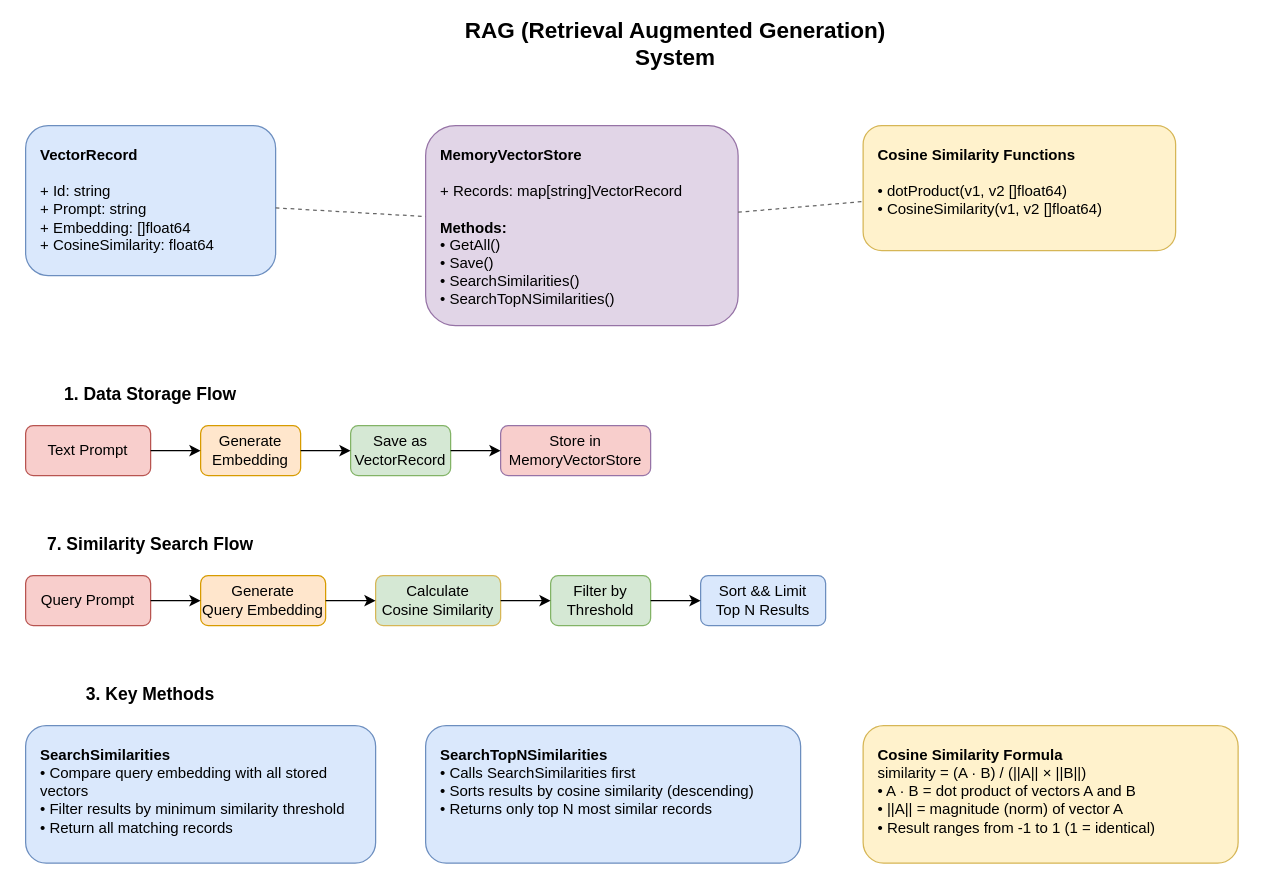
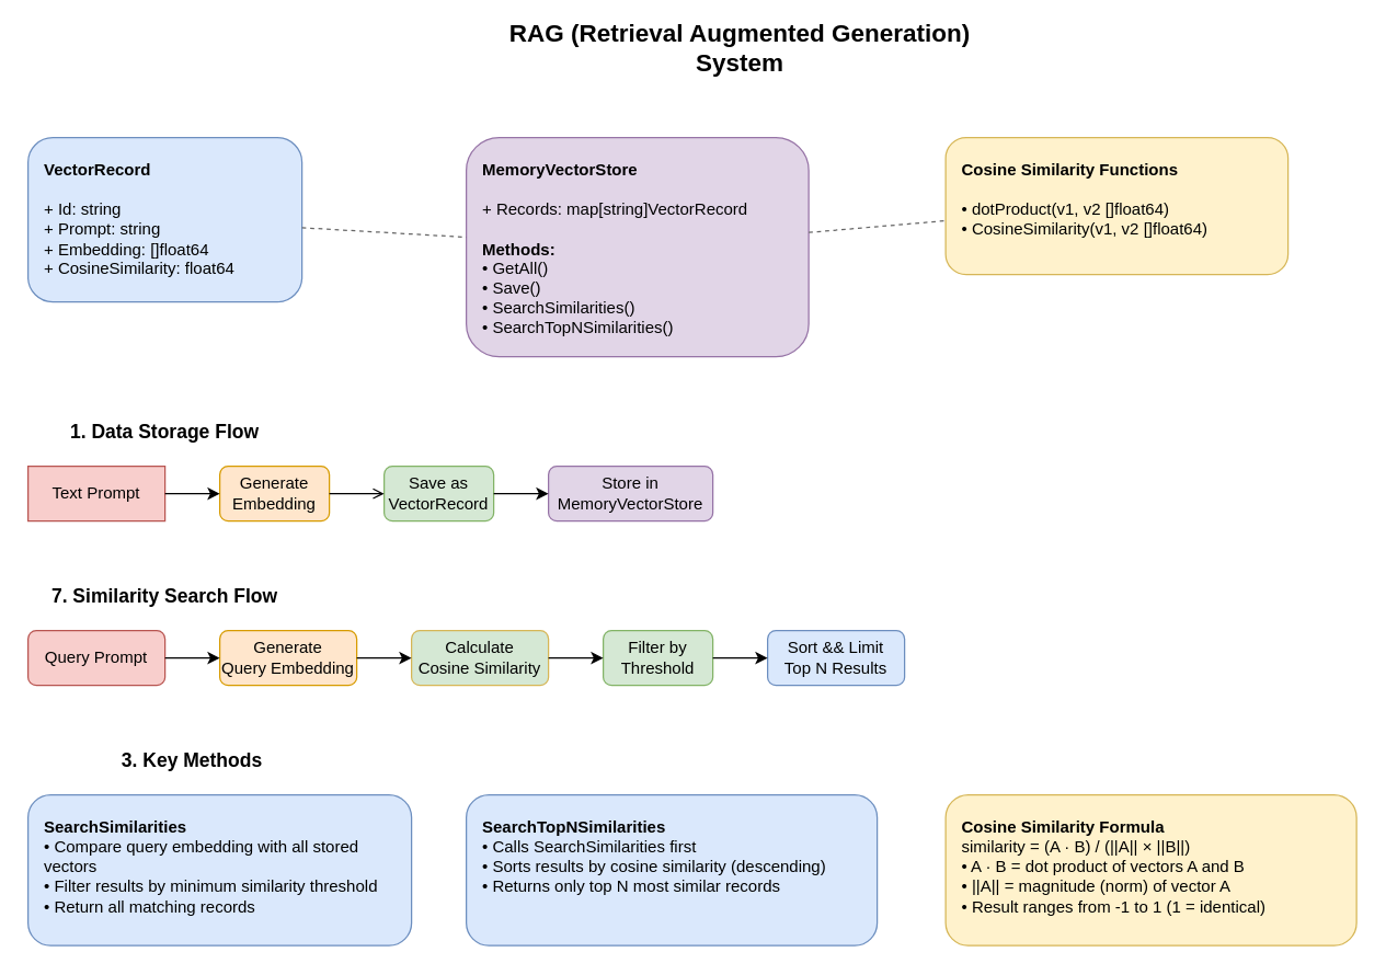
  <mxCell id="0" />
  <mxCell id="1" parent="0" />
  <mxCell id="2" value="RAG (Retrieval Augmented Generation) System" style="text;html=1;strokeColor=none;fillColor=none;align=center;verticalAlign=middle;whiteSpace=wrap;rounded=0;fontSize=18;fontStyle=1;" parent="1" vertex="1"><mxGeometry x="340" y="20" width="400" height="30" as="geometry" /></mxCell>
  <mxCell id="3" value="&lt;b&gt;VectorRecord&lt;/b&gt;&lt;br/&gt;&lt;br/&gt;+ Id: string&lt;br/&gt;+ Prompt: string&lt;br/&gt;+ Embedding: []float64&lt;br/&gt;+ CosineSimilarity: float64" style="rounded=1;whiteSpace=wrap;html=1;fillColor=#dae8fc;strokeColor=#6c8ebf;align=left;verticalAlign=top;spacingLeft=10;spacingTop=10;" parent="1" vertex="1"><mxGeometry x="20" y="100" width="200" height="120" as="geometry" /></mxCell>
  <mxCell id="4" value="&lt;b&gt;MemoryVectorStore&lt;/b&gt;&lt;br/&gt;&lt;br/&gt;+ Records: map[string]VectorRecord&lt;br/&gt;&lt;br/&gt;&lt;b&gt;Methods:&lt;/b&gt;&lt;br/&gt;• GetAll()&lt;br/&gt;• Save()&lt;br/&gt;• SearchSimilarities()&lt;br/&gt;• SearchTopNSimilarities()" style="rounded=1;whiteSpace=wrap;html=1;fillColor=#e1d5e7;strokeColor=#9673a6;align=left;verticalAlign=top;spacingLeft=10;spacingTop=10;" parent="1" vertex="1"><mxGeometry x="340" y="100" width="250" height="160" as="geometry" /></mxCell>
  <mxCell id="5" value="&lt;b&gt;Cosine Similarity Functions&lt;/b&gt;&lt;br/&gt;&lt;br/&gt;• dotProduct(v1, v2 []float64)&lt;br/&gt;• CosineSimilarity(v1, v2 []float64)" style="rounded=1;whiteSpace=wrap;html=1;fillColor=#fff2cc;strokeColor=#d6b656;align=left;verticalAlign=top;spacingLeft=10;spacingTop=10;" parent="1" vertex="1"><mxGeometry x="690" y="100" width="250" height="100" as="geometry" /></mxCell>
  <mxCell id="6" value="&lt;b&gt;1. Data Storage Flow&lt;/b&gt;" style="text;html=1;strokeColor=none;fillColor=none;align=center;verticalAlign=middle;whiteSpace=wrap;rounded=0;fontSize=14;fontStyle=1;" parent="1" vertex="1"><mxGeometry x="20" y="300" width="200" height="30" as="geometry" /></mxCell>
- <mxCell id="7" value="Text Prompt" style="rounded=1;whiteSpace=wrap;html=1;fillColor=#f8cecc;strokeColor=#b85450;" parent="1" vertex="1"><mxGeometry x="20" y="340" width="100" height="40" as="geometry" /></mxCell>
+ <mxCell id="7" value="Text Prompt" style="whiteSpace=wrap;html=1;fillColor=#f8cecc;strokeColor=#b85450;rounded=0;" parent="1" vertex="1"><mxGeometry x="20" y="340" width="100" height="40" as="geometry" /></mxCell>
  <mxCell id="8" value="Generate&lt;br/&gt;Embedding" style="rounded=1;whiteSpace=wrap;html=1;fillColor=#ffe6cc;strokeColor=#d79b00;" parent="1" vertex="1"><mxGeometry x="160" y="340" width="80" height="40" as="geometry" /></mxCell>
  <mxCell id="9" value="Save as&lt;br/&gt;VectorRecord" style="rounded=1;whiteSpace=wrap;html=1;fillColor=#d5e8d4;strokeColor=#82b366;" parent="1" vertex="1"><mxGeometry x="280" y="340" width="80" height="40" as="geometry" /></mxCell>
- <mxCell id="10" value="Store in&lt;br/&gt;MemoryVectorStore" style="rounded=1;whiteSpace=wrap;html=1;fillColor=#f8cecc;strokeColor=#9673a6;" parent="1" vertex="1"><mxGeometry x="400" y="340" width="120" height="40" as="geometry" /></mxCell>
+ <mxCell id="10" value="Store in&lt;br/&gt;MemoryVectorStore" style="rounded=1;whiteSpace=wrap;html=1;fillColor=#e1d5e7;strokeColor=#9673a6;" parent="1" vertex="1"><mxGeometry x="400" y="340" width="120" height="40" as="geometry" /></mxCell>
  <mxCell id="11" value="&lt;b&gt;7. Similarity Search Flow&lt;/b&gt;" style="text;html=1;strokeColor=none;fillColor=none;align=center;verticalAlign=middle;whiteSpace=wrap;rounded=0;fontSize=14;fontStyle=1;" parent="1" vertex="1"><mxGeometry x="20" y="420" width="200" height="30" as="geometry" /></mxCell>
  <mxCell id="12" value="Query Prompt" style="rounded=1;whiteSpace=wrap;html=1;fillColor=#f8cecc;strokeColor=#b85450;" parent="1" vertex="1"><mxGeometry x="20" y="460" width="100" height="40" as="geometry" /></mxCell>
  <mxCell id="13" value="Generate&lt;br/&gt;Query Embedding" style="rounded=1;whiteSpace=wrap;html=1;fillColor=#ffe6cc;strokeColor=#d79b00;" parent="1" vertex="1"><mxGeometry x="160" y="460" width="100" height="40" as="geometry" /></mxCell>
  <mxCell id="14" value="Calculate&lt;br/&gt;Cosine Similarity" style="rounded=1;whiteSpace=wrap;html=1;fillColor=#d5e8d4;strokeColor=#d6b656;" parent="1" vertex="1"><mxGeometry x="300" y="460" width="100" height="40" as="geometry" /></mxCell>
  <mxCell id="15" value="Filter by&lt;br/&gt;Threshold" style="rounded=1;whiteSpace=wrap;html=1;fillColor=#d5e8d4;strokeColor=#82b366;" parent="1" vertex="1"><mxGeometry x="440" y="460" width="80" height="40" as="geometry" /></mxCell>
  <mxCell id="16" value="Sort &amp;&amp; Limit&lt;br/&gt;Top N Results" style="rounded=1;whiteSpace=wrap;html=1;fillColor=#dae8fc;strokeColor=#6c8ebf;" parent="1" vertex="1"><mxGeometry x="560" y="460" width="100" height="40" as="geometry" /></mxCell>
- <mxCell id="17" value="&lt;b&gt;3. Key Methods&lt;/b&gt;" style="text;html=1;strokeColor=none;fillColor=none;align=center;verticalAlign=middle;whiteSpace=wrap;rounded=0;fontSize=14;fontStyle=1;" parent="1" vertex="1"><mxGeometry x="20" y="540" width="200" height="30" as="geometry" /></mxCell>
+ <mxCell id="17" value="&lt;b&gt;3. Key Methods&lt;/b&gt;" style="text;html=1;strokeColor=none;fillColor=none;align=center;verticalAlign=middle;whiteSpace=wrap;rounded=0;fontSize=14;fontStyle=1;" parent="1" vertex="1"><mxGeometry x="40" y="540" width="200" height="30" as="geometry" /></mxCell>
  <mxCell id="18" value="&lt;b&gt;SearchSimilarities&lt;/b&gt;&lt;br/&gt;• Compare query embedding with all stored vectors&lt;br/&gt;• Filter results by minimum similarity threshold&lt;br/&gt;• Return all matching records" style="rounded=1;whiteSpace=wrap;html=1;fillColor=#dae8fc;strokeColor=#6c8ebf;align=left;verticalAlign=top;spacingLeft=10;spacingTop=10;" parent="1" vertex="1"><mxGeometry x="20" y="580" width="280" height="110" as="geometry" /></mxCell>
  <mxCell id="19" value="&lt;b&gt;SearchTopNSimilarities&lt;/b&gt;&lt;br/&gt;• Calls SearchSimilarities first&lt;br/&gt;• Sorts results by cosine similarity (descending)&lt;br/&gt;• Returns only top N most similar records" style="rounded=1;whiteSpace=wrap;html=1;fillColor=#dae8fc;strokeColor=#6c8ebf;align=left;verticalAlign=top;spacingLeft=10;spacingTop=10;" parent="1" vertex="1"><mxGeometry x="340" y="580" width="300" height="110" as="geometry" /></mxCell>
  <mxCell id="20" value="&lt;b&gt;Cosine Similarity Formula&lt;/b&gt;&lt;br/&gt;similarity = (A · B) / (||A|| × ||B||)&lt;br/&gt;• A · B = dot product of vectors A and B&lt;br/&gt;• ||A|| = magnitude (norm) of vector A&lt;br/&gt;• Result ranges from -1 to 1 (1 = identical)" style="rounded=1;whiteSpace=wrap;html=1;fillColor=#fff2cc;strokeColor=#d6b656;align=left;verticalAlign=top;spacingLeft=10;spacingTop=10;" parent="1" vertex="1"><mxGeometry x="690" y="580" width="300" height="110" as="geometry" /></mxCell>
  <mxCell id="21" style="endArrow=classic;html=1;rounded=0;" parent="1" source="7" target="8" edge="1"><mxGeometry width="50" height="50" relative="1" as="geometry"><mxPoint x="340" y="500" as="sourcePoint" /><mxPoint x="390" y="450" as="targetPoint" /></mxGeometry></mxCell>
- <mxCell id="22" style="endArrow=classic;html=1;rounded=0;" parent="1" source="8" target="9" edge="1"><mxGeometry width="50" height="50" relative="1" as="geometry"><mxPoint x="340" y="500" as="sourcePoint" /><mxPoint x="390" y="450" as="targetPoint" /></mxGeometry></mxCell>
+ <mxCell id="22" style="endArrow=open;html=1;rounded=0;" parent="1" source="8" target="9" edge="1"><mxGeometry width="50" height="50" relative="1" as="geometry"><mxPoint x="340" y="500" as="sourcePoint" /><mxPoint x="390" y="450" as="targetPoint" /></mxGeometry></mxCell>
  <mxCell id="23" style="endArrow=classic;html=1;rounded=0;" parent="1" source="9" target="10" edge="1"><mxGeometry width="50" height="50" relative="1" as="geometry"><mxPoint x="340" y="500" as="sourcePoint" /><mxPoint x="390" y="450" as="targetPoint" /></mxGeometry></mxCell>
  <mxCell id="24" style="endArrow=classic;html=1;rounded=0;" parent="1" source="12" target="13" edge="1"><mxGeometry width="50" height="50" relative="1" as="geometry"><mxPoint x="340" y="600" as="sourcePoint" /><mxPoint x="390" y="550" as="targetPoint" /></mxGeometry></mxCell>
  <mxCell id="25" style="endArrow=classic;html=1;rounded=0;" parent="1" source="13" target="14" edge="1"><mxGeometry width="50" height="50" relative="1" as="geometry"><mxPoint x="340" y="600" as="sourcePoint" /><mxPoint x="390" y="550" as="targetPoint" /></mxGeometry></mxCell>
  <mxCell id="26" style="endArrow=classic;html=1;rounded=0;" parent="1" source="14" target="15" edge="1"><mxGeometry width="50" height="50" relative="1" as="geometry"><mxPoint x="340" y="600" as="sourcePoint" /><mxPoint x="390" y="550" as="targetPoint" /></mxGeometry></mxCell>
  <mxCell id="27" style="endArrow=classic;html=1;rounded=0;" parent="1" source="15" target="16" edge="1"><mxGeometry width="50" height="50" relative="1" as="geometry"><mxPoint x="340" y="600" as="sourcePoint" /><mxPoint x="390" y="550" as="targetPoint" /></mxGeometry></mxCell>
  <mxCell id="28" style="endArrow=none;dashed=1;html=1;rounded=0;strokeColor=#666666;" parent="1" source="3" target="4" edge="1"><mxGeometry width="50" height="50" relative="1" as="geometry"><mxPoint x="340" y="500" as="sourcePoint" /><mxPoint x="390" y="450" as="targetPoint" /></mxGeometry></mxCell>
  <mxCell id="29" style="endArrow=none;dashed=1;html=1;rounded=0;strokeColor=#666666;" parent="1" source="4" target="5" edge="1"><mxGeometry width="50" height="50" relative="1" as="geometry"><mxPoint x="340" y="500" as="sourcePoint" /><mxPoint x="390" y="450" as="targetPoint" /></mxGeometry></mxCell>
